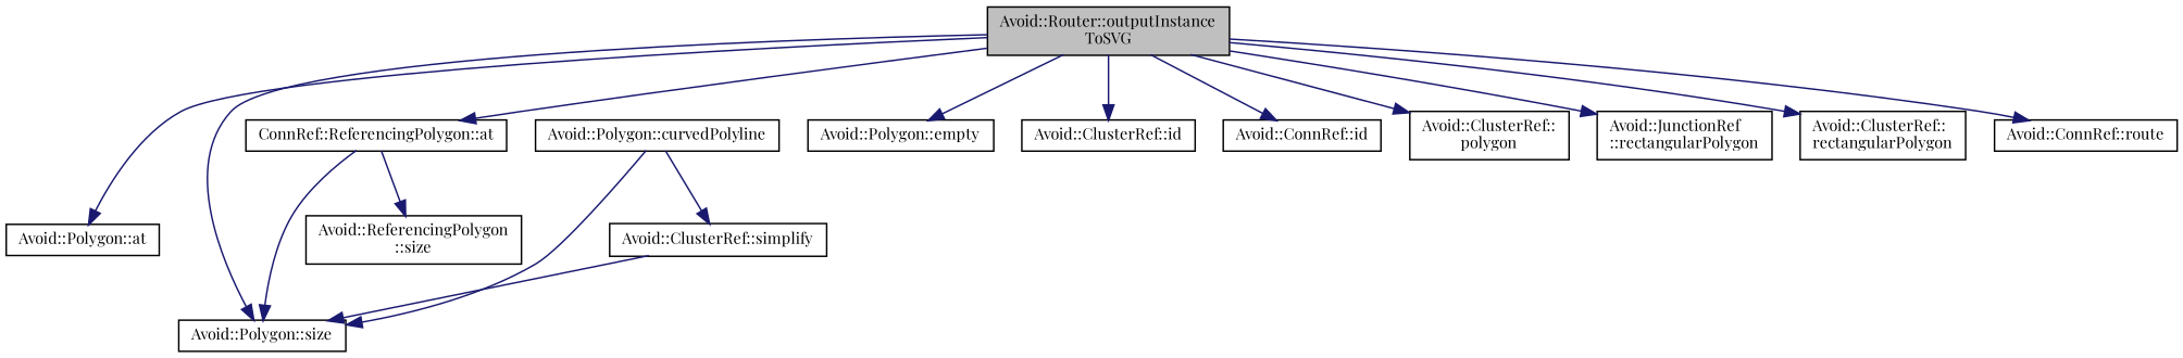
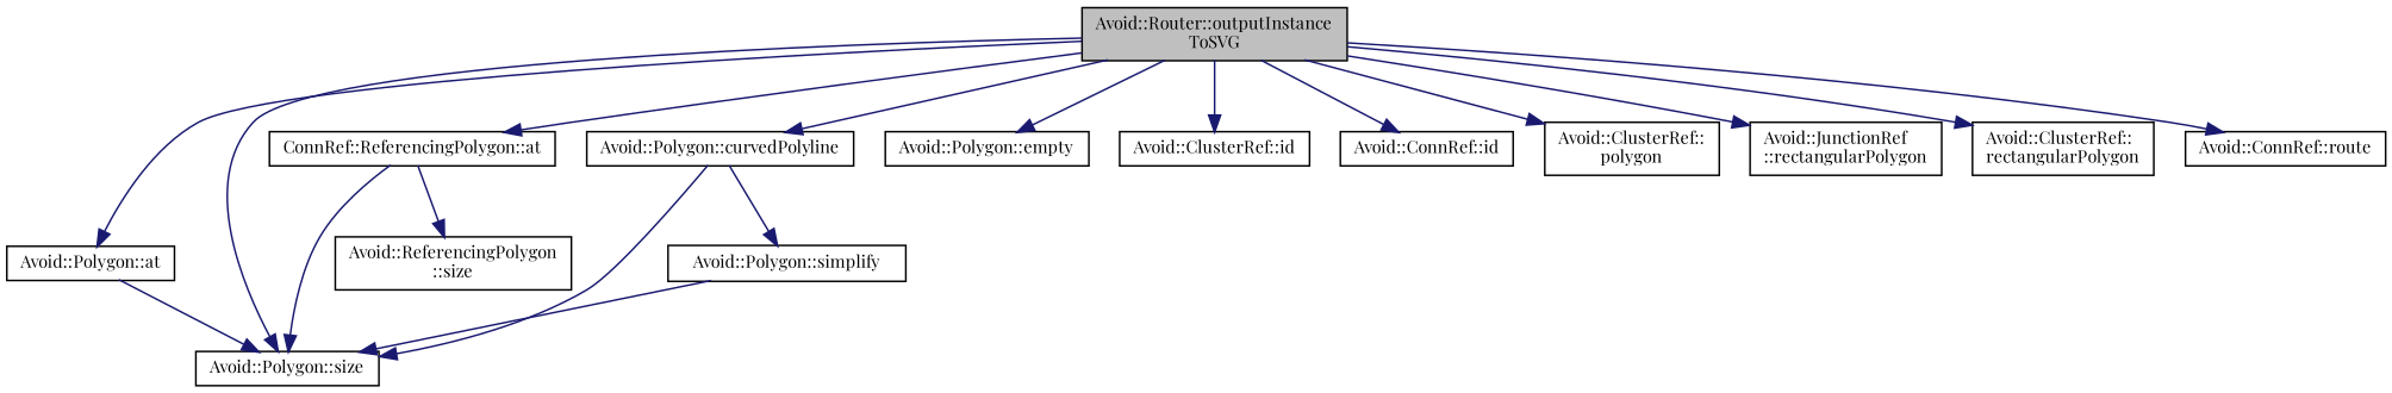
  digraph {
    fontname="Playfair Display"
    rankdir=TB
    node [color=black fillcolor=white fontname="Playfair Display" fontsize=10 shape=record style=filled]
    edge [color=midnightblue fontname="Playfair Display" fontsize=10 labelfontname=Helvetica labelfontsize=10 style=solid]
    n1 [fillcolor=grey75 fontcolor=black height=0.2 label="Avoid::Router::outputInstance\lToSVG" width=0.4]
    n2 [height=0.2 label="Avoid::Polygon::at" width=0.4]
    n3 [height=0.2 label="Avoid::Polygon::size" width=0.4]
    n4 [height=0.2 label="ConnRef::ReferencingPolygon::at" width=0.4]
    n5 [height=0.2 label="Avoid::Polygon::curvedPolyline" width=0.4]
    n6 [height=0.2 label="Avoid::Polygon::empty" width=0.4]
    n7 [height=0.2 label="Avoid::ClusterRef::id" width=0.4]
    n8 [height=0.2 label="Avoid::ConnRef::id" width=0.4]
    n9 [height=0.2 label="Avoid::ClusterRef::\lpolygon" width=0.4]
    n10 [height=0.2 label="Avoid::JunctionRef\l::rectangularPolygon" width=0.4]
    n11 [height=0.2 label="Avoid::ClusterRef::\lrectangularPolygon" width=0.4]
    n12 [height=0.2 label="Avoid::ConnRef::route" width=0.4]
    n13 [height=0.2 label="Avoid::ReferencingPolygon\l::size" width=0.4]
-   n14 [height=0.2 label="Avoid::ClusterRef::simplify" width=0.4]
+   n14 [height=0.2 label="Avoid::Polygon::simplify" width=0.4]
    n1 -> n2
    n1 -> n3
    n1 -> n4
+   n1 -> n5
    n1 -> n6
    n1 -> n7
    n1 -> n8
    n1 -> n9
    n1 -> n10
    n1 -> n11
    n1 -> n12
+   n2 -> n3
    n4 -> n3
    n4 -> n13
    n5 -> n3
    n5 -> n14
    n14 -> n3
  }
